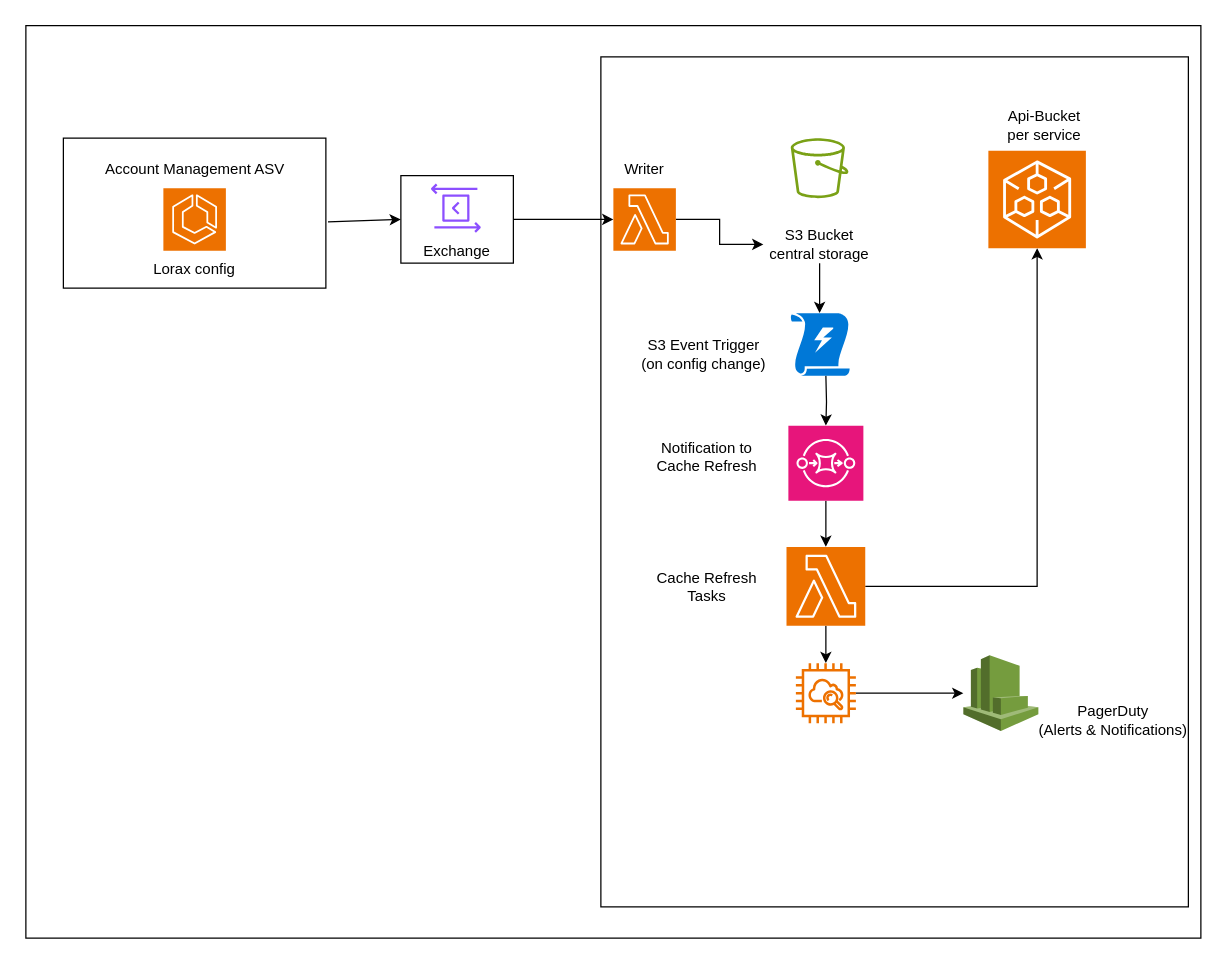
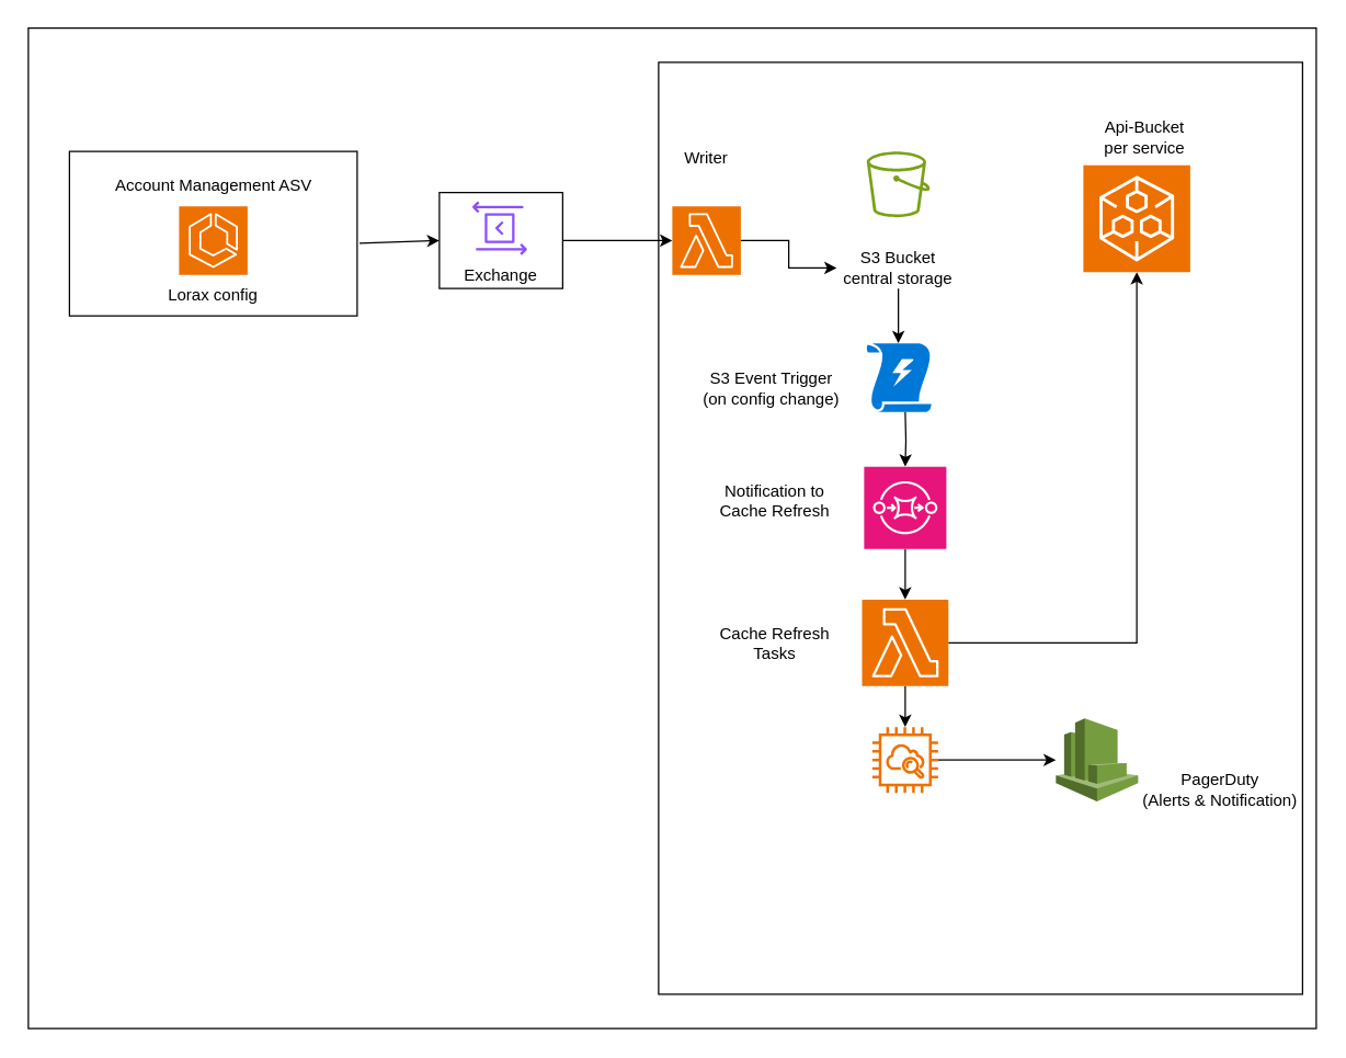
  <mxCell id="0" />
  <mxCell id="1" parent="0" />
  <mxCell id="2" value="" style="rounded=0;whiteSpace=wrap;html=1;" parent="1" vertex="1"><mxGeometry x="20" y="20" width="940" height="730" as="geometry" /></mxCell>
  <mxCell id="3" value="" style="rounded=0;whiteSpace=wrap;html=1;" parent="1" vertex="1"><mxGeometry x="480" y="45" width="470" height="680" as="geometry" /></mxCell>
  <mxCell id="4" value="" style="outlineConnect=0;dashed=0;verticalLabelPosition=bottom;verticalAlign=top;align=center;html=1;shape=mxgraph.aws3.lambda_function;fillColor=#F58534;gradientColor=none;" parent="1" vertex="1"><mxGeometry x="180" y="130" width="69" height="72" as="geometry" /></mxCell>
  <mxCell id="5" value="&lt;div style=&quot;text-align: justify;&quot;&gt;&lt;br&gt;&lt;/div&gt;" style="rounded=0;whiteSpace=wrap;html=1;" parent="1" vertex="1"><mxGeometry x="50" y="110" width="210" height="120" as="geometry" /></mxCell>
  <mxCell id="6" value="Account Management ASV" style="text;html=1;align=center;verticalAlign=middle;whiteSpace=wrap;rounded=0;" parent="1" vertex="1"><mxGeometry x="77.5" y="120" width="155" height="30" as="geometry" /></mxCell>
  <mxCell id="7" value="" style="sketch=0;points=[[0,0,0],[0.25,0,0],[0.5,0,0],[0.75,0,0],[1,0,0],[0,1,0],[0.25,1,0],[0.5,1,0],[0.75,1,0],[1,1,0],[0,0.25,0],[0,0.5,0],[0,0.75,0],[1,0.25,0],[1,0.5,0],[1,0.75,0]];outlineConnect=0;fontColor=#232F3E;fillColor=#ED7100;strokeColor=#ffffff;dashed=0;verticalLabelPosition=bottom;verticalAlign=top;align=center;html=1;fontSize=12;fontStyle=0;aspect=fixed;shape=mxgraph.aws4.resourceIcon;resIcon=mxgraph.aws4.ecs;" parent="1" vertex="1"><mxGeometry x="130" y="150" width="50" height="50" as="geometry" /></mxCell>
  <mxCell id="8" value="Lorax config" style="text;html=1;align=center;verticalAlign=middle;whiteSpace=wrap;rounded=0;" parent="1" vertex="1"><mxGeometry x="120" y="200" width="70" height="30" as="geometry" /></mxCell>
  <mxCell id="9" value="" style="edgeStyle=orthogonalEdgeStyle;rounded=0;orthogonalLoop=1;jettySize=auto;html=1;" parent="1" source="10" target="15" edge="1"><mxGeometry relative="1" as="geometry" /></mxCell>
  <mxCell id="10" value="" style="rounded=0;whiteSpace=wrap;html=1;" parent="1" vertex="1"><mxGeometry x="320" y="140" width="90" height="70" as="geometry" /></mxCell>
  <mxCell id="11" value="" style="sketch=0;outlineConnect=0;fontColor=#232F3E;gradientColor=none;fillColor=#8C4FFF;strokeColor=none;dashed=0;verticalLabelPosition=bottom;verticalAlign=top;align=center;html=1;fontSize=12;fontStyle=0;aspect=fixed;pointerEvents=1;shape=mxgraph.aws4.data_exchange_for_apis;" parent="1" vertex="1"><mxGeometry x="344" y="146" width="40" height="40" as="geometry" /></mxCell>
  <mxCell id="12" value="Exchange" style="text;html=1;align=center;verticalAlign=middle;whiteSpace=wrap;rounded=0;" parent="1" vertex="1"><mxGeometry x="335" y="186" width="60" height="30" as="geometry" /></mxCell>
  <mxCell id="13" value="" style="endArrow=classic;html=1;rounded=0;entryX=0;entryY=0.5;entryDx=0;entryDy=0;exitX=1.008;exitY=0.558;exitDx=0;exitDy=0;exitPerimeter=0;" parent="1" source="5" target="10" edge="1"><mxGeometry width="50" height="50" relative="1" as="geometry"><mxPoint x="260" y="180" as="sourcePoint" /><mxPoint x="310" y="130" as="targetPoint" /></mxGeometry></mxCell>
  <mxCell id="14" value="" style="edgeStyle=orthogonalEdgeStyle;rounded=0;orthogonalLoop=1;jettySize=auto;html=1;" parent="1" source="15" target="18" edge="1"><mxGeometry relative="1" as="geometry" /></mxCell>
  <mxCell id="15" value="" style="sketch=0;points=[[0,0,0],[0.25,0,0],[0.5,0,0],[0.75,0,0],[1,0,0],[0,1,0],[0.25,1,0],[0.5,1,0],[0.75,1,0],[1,1,0],[0,0.25,0],[0,0.5,0],[0,0.75,0],[1,0.25,0],[1,0.5,0],[1,0.75,0]];outlineConnect=0;fontColor=#232F3E;fillColor=#ED7100;strokeColor=#ffffff;dashed=0;verticalLabelPosition=bottom;verticalAlign=top;align=center;html=1;fontSize=12;fontStyle=0;aspect=fixed;shape=mxgraph.aws4.resourceIcon;resIcon=mxgraph.aws4.lambda;" parent="1" vertex="1"><mxGeometry x="490" y="150" width="50" height="50" as="geometry" /></mxCell>
  <mxCell id="16" value="" style="sketch=0;outlineConnect=0;fontColor=#232F3E;gradientColor=none;fillColor=#7AA116;strokeColor=none;dashed=0;verticalLabelPosition=bottom;verticalAlign=top;align=center;html=1;fontSize=12;fontStyle=0;aspect=fixed;pointerEvents=1;shape=mxgraph.aws4.bucket;" parent="1" vertex="1"><mxGeometry x="631.92" y="110" width="46.15" height="48" as="geometry" /></mxCell>
  <mxCell id="17" value="" style="edgeStyle=orthogonalEdgeStyle;rounded=0;orthogonalLoop=1;jettySize=auto;html=1;" parent="1" source="18" edge="1"><mxGeometry relative="1" as="geometry"><mxPoint x="655" y="250" as="targetPoint" /></mxGeometry></mxCell>
  <mxCell id="18" value="S3 Bucket&lt;br&gt;central storage" style="text;html=1;align=center;verticalAlign=middle;whiteSpace=wrap;rounded=0;" parent="1" vertex="1"><mxGeometry x="610" y="180" width="90" height="30" as="geometry" /></mxCell>
- <mxCell id="19" value="Writer" style="text;html=1;align=center;verticalAlign=middle;whiteSpace=wrap;rounded=0;" parent="1" vertex="1"><mxGeometry x="485" y="120" width="60" height="30" as="geometry" /></mxCell>
+ <mxCell id="19" value="Writer" style="text;html=1;align=center;verticalAlign=middle;whiteSpace=wrap;rounded=0;" parent="1" vertex="1"><mxGeometry x="485" y="100" width="60" height="30" as="geometry" /></mxCell>
  <mxCell id="20" value="" style="edgeStyle=orthogonalEdgeStyle;rounded=0;orthogonalLoop=1;jettySize=auto;html=1;" parent="1" source="21" target="28" edge="1"><mxGeometry relative="1" as="geometry" /></mxCell>
  <mxCell id="21" value="" style="sketch=0;points=[[0,0,0],[0.25,0,0],[0.5,0,0],[0.75,0,0],[1,0,0],[0,1,0],[0.25,1,0],[0.5,1,0],[0.75,1,0],[1,1,0],[0,0.25,0],[0,0.5,0],[0,0.75,0],[1,0.25,0],[1,0.5,0],[1,0.75,0]];outlineConnect=0;fontColor=#232F3E;fillColor=#E7157B;strokeColor=#ffffff;dashed=0;verticalLabelPosition=bottom;verticalAlign=top;align=center;html=1;fontSize=12;fontStyle=0;aspect=fixed;shape=mxgraph.aws4.resourceIcon;resIcon=mxgraph.aws4.sqs;" parent="1" vertex="1"><mxGeometry x="630" y="340" width="60" height="60" as="geometry" /></mxCell>
  <mxCell id="22" value="Notification &lt;span class=&quot;hljs-keyword&quot;&gt;to&lt;br&gt;Cache Refresh&lt;br&gt;&lt;/span&gt;" style="text;html=1;align=center;verticalAlign=middle;whiteSpace=wrap;rounded=0;" parent="1" vertex="1"><mxGeometry x="520" y="350" width="90" height="30" as="geometry" /></mxCell>
  <mxCell id="23" value="" style="edgeStyle=orthogonalEdgeStyle;rounded=0;orthogonalLoop=1;jettySize=auto;html=1;" parent="1" target="21" edge="1"><mxGeometry relative="1" as="geometry"><mxPoint x="660" y="300" as="sourcePoint" /></mxGeometry></mxCell>
  <mxCell id="24" value="" style="sketch=0;aspect=fixed;pointerEvents=1;shadow=0;dashed=0;html=1;strokeColor=none;labelPosition=center;verticalLabelPosition=bottom;verticalAlign=top;align=center;shape=mxgraph.mscae.enterprise.triggers;fillColor=#0078D7;" parent="1" vertex="1"><mxGeometry x="632" y="250" width="47" height="50" as="geometry" /></mxCell>
  <mxCell id="25" value="&lt;br&gt;S3 Event &lt;span class=&quot;hljs-keyword&quot;&gt;Trigger&lt;/span&gt; &lt;br&gt;(on config change)" style="text;html=1;align=center;verticalAlign=middle;whiteSpace=wrap;rounded=0;" parent="1" vertex="1"><mxGeometry x="490" y="261" width="145" height="30" as="geometry" /></mxCell>
  <mxCell id="26" style="edgeStyle=orthogonalEdgeStyle;rounded=0;orthogonalLoop=1;jettySize=auto;html=1;" parent="1" source="28" target="30" edge="1"><mxGeometry relative="1" as="geometry" /></mxCell>
  <mxCell id="27" value="" style="edgeStyle=orthogonalEdgeStyle;rounded=0;orthogonalLoop=1;jettySize=auto;html=1;" parent="1" source="28" target="32" edge="1"><mxGeometry relative="1" as="geometry" /></mxCell>
  <mxCell id="28" value="" style="sketch=0;points=[[0,0,0],[0.25,0,0],[0.5,0,0],[0.75,0,0],[1,0,0],[0,1,0],[0.25,1,0],[0.5,1,0],[0.75,1,0],[1,1,0],[0,0.25,0],[0,0.5,0],[0,0.75,0],[1,0.25,0],[1,0.5,0],[1,0.75,0]];outlineConnect=0;fontColor=#232F3E;fillColor=#ED7100;strokeColor=#ffffff;dashed=0;verticalLabelPosition=bottom;verticalAlign=top;align=center;html=1;fontSize=12;fontStyle=0;aspect=fixed;shape=mxgraph.aws4.resourceIcon;resIcon=mxgraph.aws4.lambda;" parent="1" vertex="1"><mxGeometry x="628.5" y="437" width="63" height="63" as="geometry" /></mxCell>
  <mxCell id="29" value="Cache Refresh&lt;br&gt;Tasks" style="text;html=1;align=center;verticalAlign=middle;whiteSpace=wrap;rounded=0;" parent="1" vertex="1"><mxGeometry x="500" y="453.5" width="130" height="30" as="geometry" /></mxCell>
  <mxCell id="30" value="" style="sketch=0;points=[[0,0,0],[0.25,0,0],[0.5,0,0],[0.75,0,0],[1,0,0],[0,1,0],[0.25,1,0],[0.5,1,0],[0.75,1,0],[1,1,0],[0,0.25,0],[0,0.5,0],[0,0.75,0],[1,0.25,0],[1,0.5,0],[1,0.75,0]];outlineConnect=0;fontColor=#232F3E;fillColor=#ED7100;strokeColor=#ffffff;dashed=0;verticalLabelPosition=bottom;verticalAlign=top;align=center;html=1;fontSize=12;fontStyle=0;aspect=fixed;shape=mxgraph.aws4.resourceIcon;resIcon=mxgraph.aws4.elemental_mediapackage;" parent="1" vertex="1"><mxGeometry x="790" y="120" width="78" height="78" as="geometry" /></mxCell>
  <mxCell id="31" value="" style="edgeStyle=orthogonalEdgeStyle;rounded=0;orthogonalLoop=1;jettySize=auto;html=1;" parent="1" source="32" target="33" edge="1"><mxGeometry relative="1" as="geometry" /></mxCell>
  <mxCell id="32" value="" style="sketch=0;outlineConnect=0;fontColor=#232F3E;gradientColor=none;fillColor=#ED7100;strokeColor=none;dashed=0;verticalLabelPosition=bottom;verticalAlign=top;align=center;html=1;fontSize=12;fontStyle=0;aspect=fixed;pointerEvents=1;shape=mxgraph.aws4.instance_with_cloudwatch2;" parent="1" vertex="1"><mxGeometry x="636" y="530" width="48" height="48" as="geometry" /></mxCell>
  <mxCell id="33" value="" style="outlineConnect=0;dashed=0;verticalLabelPosition=bottom;verticalAlign=top;align=center;html=1;shape=mxgraph.aws3.cloudwatch;fillColor=#759C3E;gradientColor=none;" parent="1" vertex="1"><mxGeometry x="770" y="523.75" width="60" height="60.5" as="geometry" /></mxCell>
- <mxCell id="34" value="&lt;br&gt; PagerDuty    &lt;br&gt;(Alerts &amp;amp; Notifications)" style="text;html=1;align=center;verticalAlign=middle;whiteSpace=wrap;rounded=0;" parent="1" vertex="1"><mxGeometry x="820" y="554.25" width="140" height="30" as="geometry" /></mxCell>
+ <mxCell id="34" value="&lt;br&gt; PagerDuty    &lt;br&gt;(Alerts &amp;amp; Notification)" style="text;html=1;align=center;verticalAlign=middle;whiteSpace=wrap;rounded=0;" parent="1" vertex="1"><mxGeometry x="820" y="554.25" width="140" height="30" as="geometry" /></mxCell>
  <mxCell id="35" value="Api-Bucket&lt;br&gt;per service" style="text;html=1;align=center;verticalAlign=middle;whiteSpace=wrap;rounded=0;" parent="1" vertex="1"><mxGeometry x="760" y="80" width="150" height="40" as="geometry" /></mxCell>
